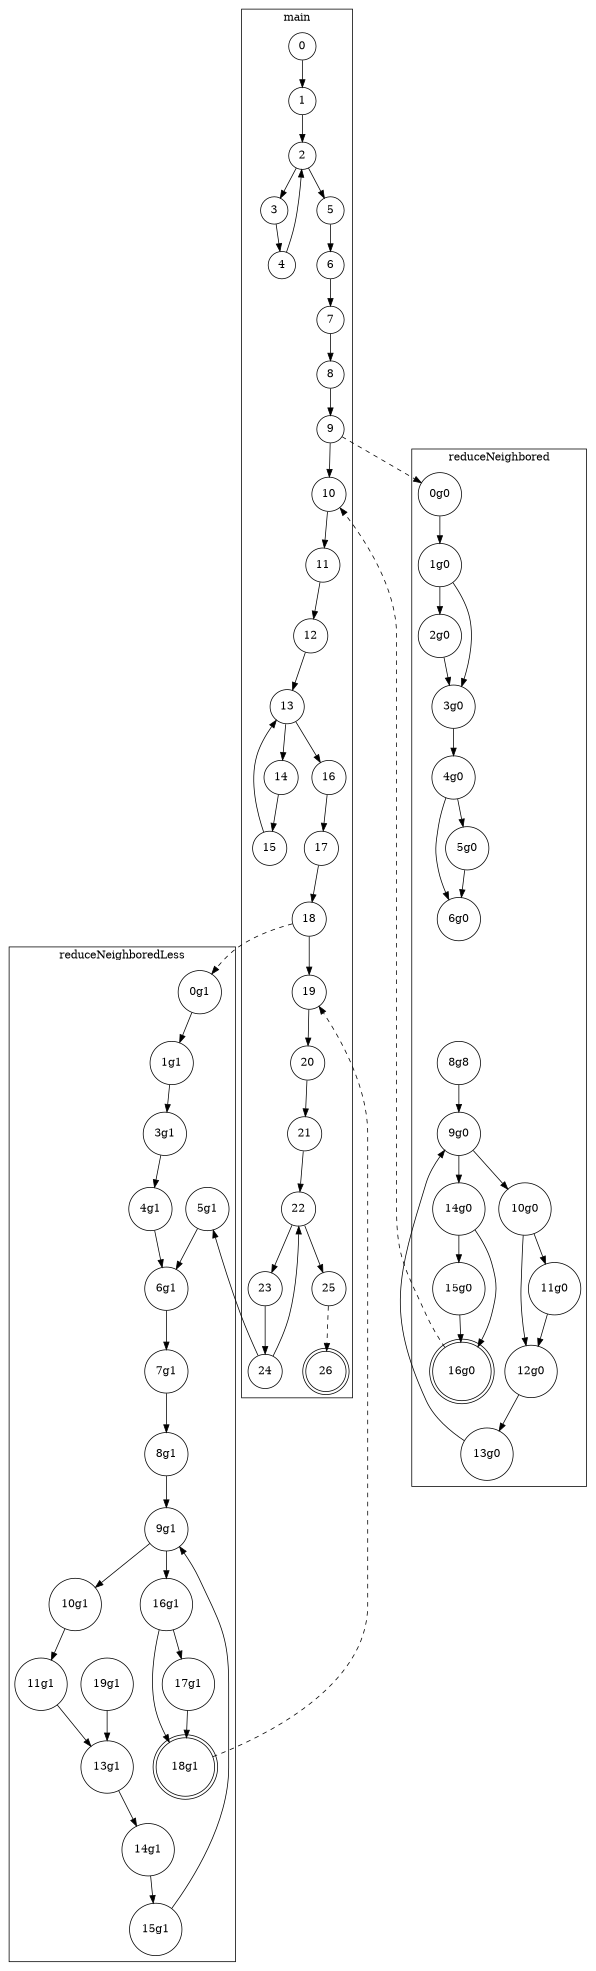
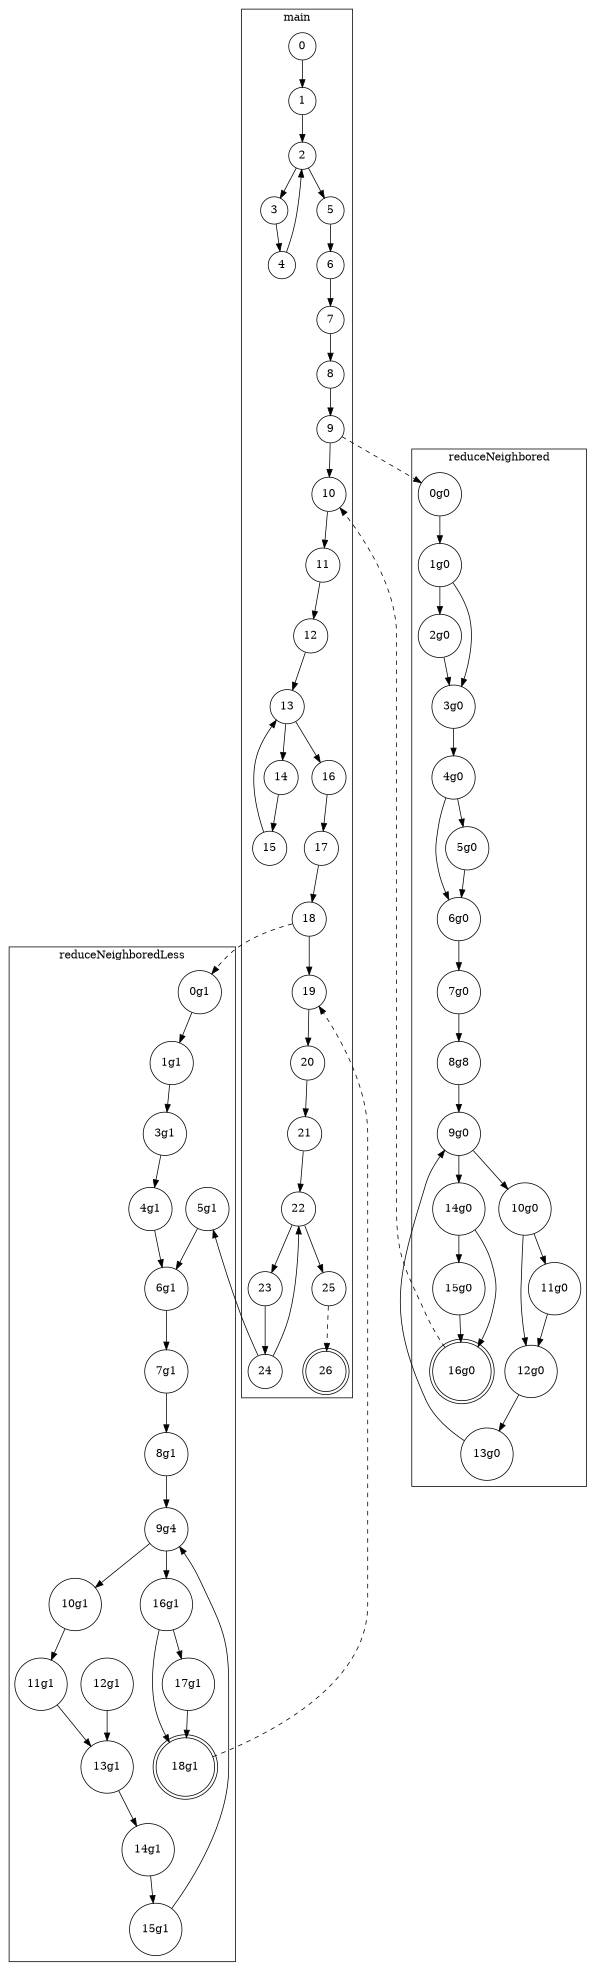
  digraph {
    node [shape=circle]
    26 [shape=doublecircle]
    0
    1
    2
    3
    5
    4
    6
    7
    8
    9
    10
    11
    12
    13
    14
    16
    15
    17
    18
    19
    20
    21
    22
    23
    25
    24
    "16g0" [shape=doublecircle]
    "0g0"
    "1g0"
    "2g0"
    "3g0"
    "4g0"
    "5g0"
    "6g0"
+   "7g0"
    n37 [label="8g8"]
    "9g0"
    "10g0"
    "14g0"
    "11g0"
    "12g0"
    "13g0"
    "15g0"
    "18g1" [shape=doublecircle]
    "0g1"
    "1g1"
    "3g1"
    "4g1"
    "5g1"
    "6g1"
    "7g1"
    "8g1"
-   "9g1"
+   "9g1" [label="9g4"]
    "10g1"
    "16g1"
    "11g1"
-   "12g1" [label="19g1"]
+   "12g1"
    "13g1"
    "14g1"
    "15g1"
    "17g1"
    subgraph cluster_1 {
      color=black
      label=main
      26
      0
      1
      2
      3
      5
      4
      6
      7
      8
      9
      10
      11
      12
      13
      14
      16
      15
      17
      18
      19
      20
      21
      22
      23
      25
      24
    }
    subgraph cluster_2 {
      color=black
      label=reduceNeighbored
      "16g0"
      "0g0"
      "1g0"
      "2g0"
      "3g0"
      "4g0"
      "5g0"
      "6g0"
+     "7g0"
      n37
      "9g0"
      "10g0"
      "14g0"
      "11g0"
      "12g0"
      "13g0"
      "15g0"
    }
    subgraph cluster_3 {
      color=black
      label=reduceNeighboredLess
      "18g1"
      "0g1"
      "1g1"
      "3g1"
      "4g1"
      "5g1"
      "6g1"
      "7g1"
      "8g1"
      "9g1"
      "10g1"
      "16g1"
      "11g1"
      "12g1"
      "13g1"
      "14g1"
      "15g1"
      "17g1"
    }
    0 -> 1
    1 -> 2
    2 -> 3
    2 -> 5
    3 -> 4
    5 -> 6
    4 -> 2
    6 -> 7
    7 -> 8
    8 -> 9
    9 -> 10
    9 -> "0g0" [style=dashed]
    10 -> 11
    11 -> 12
    12 -> 13
    13 -> 14
    13 -> 16
    14 -> 15
    16 -> 17
    15 -> 13
    17 -> 18
    18 -> 19
    18 -> "0g1" [style=dashed]
    19 -> 20
    20 -> 21
    21 -> 22
    22 -> 23
    22 -> 25
    23 -> 24
    25 -> 26 [style=dashed]
    24 -> 22
    24 -> "5g1"
    "16g0" -> 10 [style=dashed]
    "0g0" -> "1g0"
    "1g0" -> "2g0"
    "1g0" -> "3g0"
    "2g0" -> "3g0"
    "3g0" -> "4g0"
    "4g0" -> "5g0"
    "4g0" -> "6g0"
    "5g0" -> "6g0"
+   "6g0" -> "7g0"
+   "7g0" -> n37
    n37 -> "9g0"
    "9g0" -> "10g0"
    "9g0" -> "14g0"
    "10g0" -> "11g0"
    "10g0" -> "12g0"
    "14g0" -> "16g0"
    "14g0" -> "15g0"
    "11g0" -> "12g0"
    "12g0" -> "13g0"
    "13g0" -> "9g0"
    "15g0" -> "16g0"
    "18g1" -> 19 [style=dashed]
    "0g1" -> "1g1"
    "1g1" -> "3g1"
    "3g1" -> "4g1"
    "4g1" -> "6g1"
    "5g1" -> "6g1"
    "6g1" -> "7g1"
    "7g1" -> "8g1"
    "8g1" -> "9g1"
    "9g1" -> "10g1"
    "9g1" -> "16g1"
    "10g1" -> "11g1"
    "16g1" -> "18g1"
    "16g1" -> "17g1"
    "11g1" -> "13g1"
    "12g1" -> "13g1"
    "13g1" -> "14g1"
    "14g1" -> "15g1"
    "15g1" -> "9g1"
    "17g1" -> "18g1"
  }
